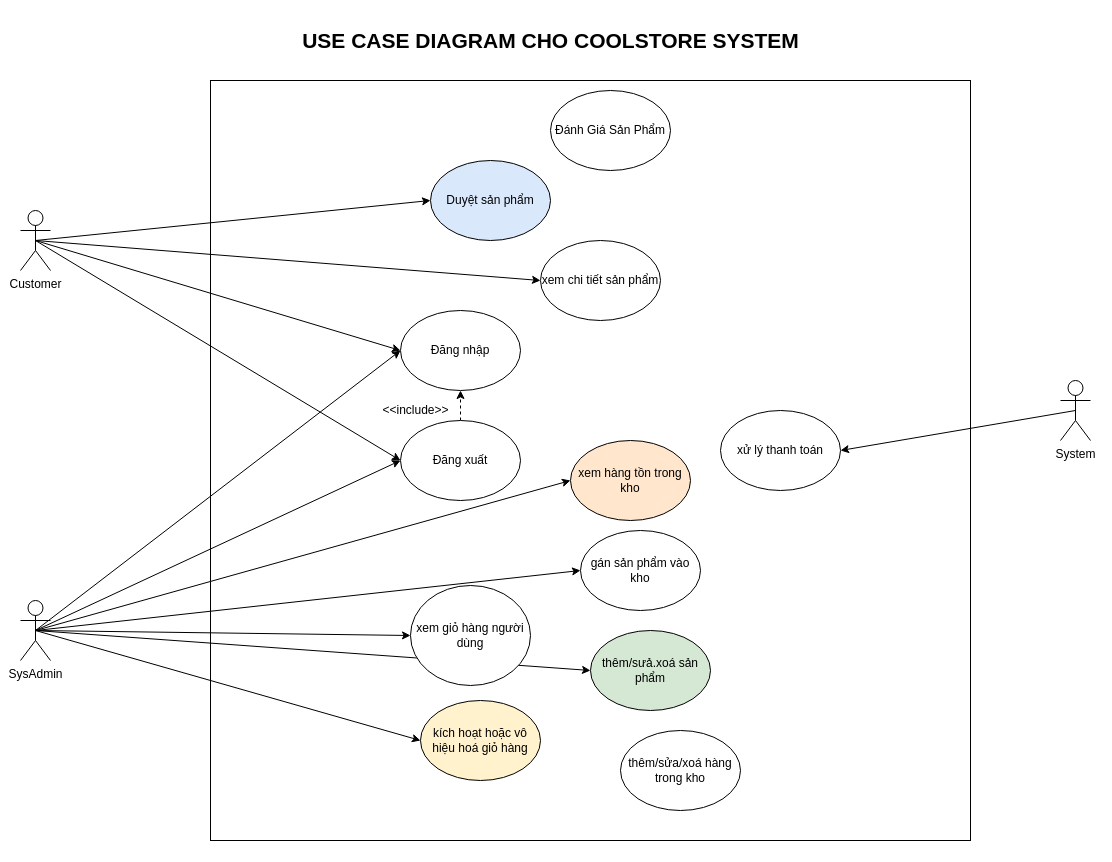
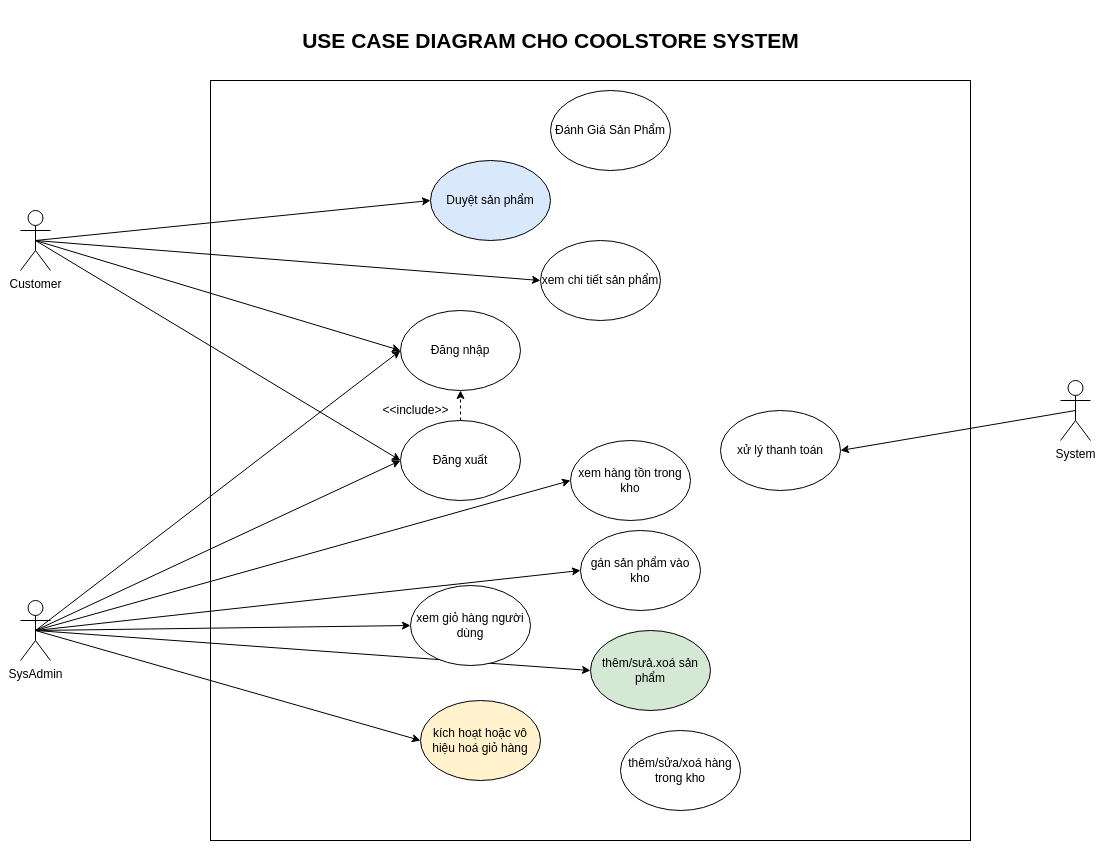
  <mxCell id="0" />
  <mxCell id="1" parent="0" />
  <mxCell id="2" value="" style="whiteSpace=wrap;html=1;aspect=fixed;" parent="1" vertex="1"><mxGeometry x="210" y="80" width="760" height="760" as="geometry" /></mxCell>
  <mxCell id="3" style="rounded=0;orthogonalLoop=1;jettySize=auto;html=1;exitX=0.5;exitY=0.5;exitDx=0;exitDy=0;exitPerimeter=0;entryX=0;entryY=0.5;entryDx=0;entryDy=0;" parent="1" source="7" target="16" edge="1"><mxGeometry relative="1" as="geometry" /></mxCell>
  <mxCell id="4" style="rounded=0;orthogonalLoop=1;jettySize=auto;html=1;exitX=0.5;exitY=0.5;exitDx=0;exitDy=0;exitPerimeter=0;entryX=0;entryY=0.5;entryDx=0;entryDy=0;" parent="1" source="7" target="18" edge="1"><mxGeometry relative="1" as="geometry" /></mxCell>
  <mxCell id="5" style="rounded=0;orthogonalLoop=1;jettySize=auto;html=1;exitX=0.5;exitY=0.5;exitDx=0;exitDy=0;exitPerimeter=0;entryX=0;entryY=0.5;entryDx=0;entryDy=0;" parent="1" source="7" target="20" edge="1"><mxGeometry relative="1" as="geometry" /></mxCell>
  <mxCell id="6" style="rounded=0;orthogonalLoop=1;jettySize=auto;html=1;exitX=0.5;exitY=0.5;exitDx=0;exitDy=0;exitPerimeter=0;entryX=0;entryY=0.5;entryDx=0;entryDy=0;" parent="1" source="7" target="21" edge="1"><mxGeometry relative="1" as="geometry" /></mxCell>
  <mxCell id="7" value="Customer" style="shape=umlActor;verticalLabelPosition=bottom;verticalAlign=top;html=1;outlineConnect=0;" parent="1" vertex="1"><mxGeometry x="20" y="210" width="30" height="60" as="geometry" /></mxCell>
  <mxCell id="8" style="rounded=0;orthogonalLoop=1;jettySize=auto;html=1;exitX=0.5;exitY=0.5;exitDx=0;exitDy=0;exitPerimeter=0;entryX=0;entryY=0.5;entryDx=0;entryDy=0;" parent="1" source="15" target="16" edge="1"><mxGeometry relative="1" as="geometry" /></mxCell>
  <mxCell id="9" style="rounded=0;orthogonalLoop=1;jettySize=auto;html=1;exitX=0.5;exitY=0.5;exitDx=0;exitDy=0;exitPerimeter=0;entryX=0;entryY=0.5;entryDx=0;entryDy=0;" parent="1" source="15" target="18" edge="1"><mxGeometry relative="1" as="geometry" /></mxCell>
  <mxCell id="10" style="rounded=0;orthogonalLoop=1;jettySize=auto;html=1;exitX=0.5;exitY=0.5;exitDx=0;exitDy=0;exitPerimeter=0;entryX=0;entryY=0.5;entryDx=0;entryDy=0;" parent="1" source="15" target="22" edge="1"><mxGeometry relative="1" as="geometry" /></mxCell>
  <mxCell id="11" style="rounded=0;orthogonalLoop=1;jettySize=auto;html=1;exitX=0.5;exitY=0.5;exitDx=0;exitDy=0;exitPerimeter=0;entryX=0;entryY=0.5;entryDx=0;entryDy=0;" parent="1" source="15" target="23" edge="1"><mxGeometry relative="1" as="geometry" /></mxCell>
  <mxCell id="12" style="rounded=0;orthogonalLoop=1;jettySize=auto;html=1;exitX=0.5;exitY=0.5;exitDx=0;exitDy=0;exitPerimeter=0;entryX=0;entryY=0.5;entryDx=0;entryDy=0;" parent="1" source="15" target="25" edge="1"><mxGeometry relative="1" as="geometry" /></mxCell>
  <mxCell id="13" style="rounded=0;orthogonalLoop=1;jettySize=auto;html=1;exitX=0.5;exitY=0.5;exitDx=0;exitDy=0;exitPerimeter=0;entryX=0;entryY=0.5;entryDx=0;entryDy=0;" parent="1" source="15" target="24" edge="1"><mxGeometry relative="1" as="geometry" /></mxCell>
  <mxCell id="14" style="rounded=0;orthogonalLoop=1;jettySize=auto;html=1;exitX=0.5;exitY=0.5;exitDx=0;exitDy=0;exitPerimeter=0;entryX=0;entryY=0.5;entryDx=0;entryDy=0;" parent="1" source="15" target="28" edge="1"><mxGeometry relative="1" as="geometry" /></mxCell>
  <mxCell id="15" value="SysAdmin" style="shape=umlActor;verticalLabelPosition=bottom;verticalAlign=top;html=1;outlineConnect=0;" parent="1" vertex="1"><mxGeometry x="20" y="600" width="30" height="60" as="geometry" /></mxCell>
  <mxCell id="16" value="Đăng nhập" style="ellipse;whiteSpace=wrap;html=1;" parent="1" vertex="1"><mxGeometry x="400" y="310" width="120" height="80" as="geometry" /></mxCell>
  <mxCell id="17" style="edgeStyle=orthogonalEdgeStyle;rounded=0;orthogonalLoop=1;jettySize=auto;html=1;exitX=0.5;exitY=0;exitDx=0;exitDy=0;entryX=0.5;entryY=1;entryDx=0;entryDy=0;dashed=1;" parent="1" source="18" target="16" edge="1"><mxGeometry relative="1" as="geometry" /></mxCell>
  <mxCell id="18" value="Đăng xuất" style="ellipse;whiteSpace=wrap;html=1;" parent="1" vertex="1"><mxGeometry x="400" y="420" width="120" height="80" as="geometry" /></mxCell>
  <mxCell id="19" value="Đánh Giá Sản Phẩm" style="ellipse;whiteSpace=wrap;html=1;" parent="1" vertex="1"><mxGeometry x="550" y="90" width="120" height="80" as="geometry" /></mxCell>
  <mxCell id="20" value="Duyệt sản phẩm" style="ellipse;whiteSpace=wrap;html=1;fillColor=#dae8fc;" parent="1" vertex="1"><mxGeometry x="430" y="160" width="120" height="80" as="geometry" /></mxCell>
  <mxCell id="21" value="xem chi tiết sản phẩm" style="ellipse;whiteSpace=wrap;html=1;" parent="1" vertex="1"><mxGeometry x="540" y="240" width="120" height="80" as="geometry" /></mxCell>
- <mxCell id="22" value="xem giỏ hàng người dùng" style="ellipse;whiteSpace=wrap;html=1;" parent="1" vertex="1"><mxGeometry x="410" y="585" width="120" height="100" as="geometry" /></mxCell>
+ <mxCell id="22" value="xem giỏ hàng người dùng" style="ellipse;whiteSpace=wrap;html=1;" parent="1" vertex="1"><mxGeometry x="410" y="585" width="120" height="80" as="geometry" /></mxCell>
  <mxCell id="23" value="kích hoạt hoặc vô hiệu hoá giỏ hàng" style="ellipse;whiteSpace=wrap;html=1;fillColor=#fff2cc;" parent="1" vertex="1"><mxGeometry x="420" y="700" width="120" height="80" as="geometry" /></mxCell>
  <mxCell id="24" value="gán sản phẩm vào kho" style="ellipse;whiteSpace=wrap;html=1;" parent="1" vertex="1"><mxGeometry x="580" y="530" width="120" height="80" as="geometry" /></mxCell>
  <mxCell id="25" value="thêm/sưả.xoá sản phẩm" style="ellipse;whiteSpace=wrap;html=1;fillColor=#d5e8d4;" parent="1" vertex="1"><mxGeometry x="590" y="630" width="120" height="80" as="geometry" /></mxCell>
  <mxCell id="26" value="xử lý thanh toán" style="ellipse;whiteSpace=wrap;html=1;" parent="1" vertex="1"><mxGeometry x="720" y="410" width="120" height="80" as="geometry" /></mxCell>
  <mxCell id="27" value="thêm/sửa/xoá hàng trong kho" style="ellipse;whiteSpace=wrap;html=1;" parent="1" vertex="1"><mxGeometry x="620" y="730" width="120" height="80" as="geometry" /></mxCell>
- <mxCell id="28" value="xem hàng tồn trong kho" style="ellipse;whiteSpace=wrap;html=1;fillColor=#ffe6cc;" parent="1" vertex="1"><mxGeometry x="570" y="440" width="120" height="80" as="geometry" /></mxCell>
+ <mxCell id="28" value="xem hàng tồn trong kho" style="ellipse;whiteSpace=wrap;html=1;" parent="1" vertex="1"><mxGeometry x="570" y="440" width="120" height="80" as="geometry" /></mxCell>
  <mxCell id="29" style="rounded=0;orthogonalLoop=1;jettySize=auto;html=1;exitX=0.5;exitY=0.5;exitDx=0;exitDy=0;exitPerimeter=0;entryX=1;entryY=0.5;entryDx=0;entryDy=0;" parent="1" source="30" target="26" edge="1"><mxGeometry relative="1" as="geometry" /></mxCell>
  <mxCell id="30" value="System" style="shape=umlActor;verticalLabelPosition=bottom;verticalAlign=top;html=1;outlineConnect=0;" parent="1" vertex="1"><mxGeometry x="1060" y="380" width="30" height="60" as="geometry" /></mxCell>
  <mxCell id="31" value="&lt;b&gt;&lt;font style=&quot;font-size: 21px;&quot;&gt;USE CASE DIAGRAM CHO COOLSTORE SYSTEM&lt;/font&gt;&lt;/b&gt;" style="text;html=1;align=center;verticalAlign=middle;resizable=0;points=[];autosize=1;strokeColor=none;fillColor=none;" parent="1" vertex="1"><mxGeometry x="290" y="20" width="520" height="40" as="geometry" /></mxCell>
  <mxCell id="32" value="&amp;lt;&amp;lt;include&amp;gt;&amp;gt;" style="text;html=1;align=center;verticalAlign=middle;resizable=0;points=[];autosize=1;strokeColor=none;fillColor=none;" parent="1" vertex="1"><mxGeometry x="370" y="395" width="90" height="30" as="geometry" /></mxCell>
